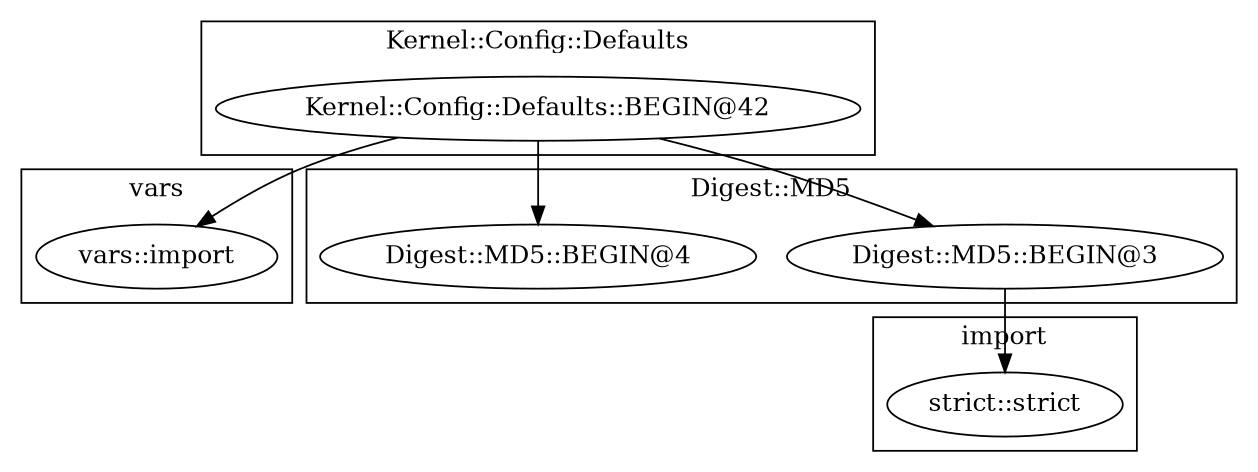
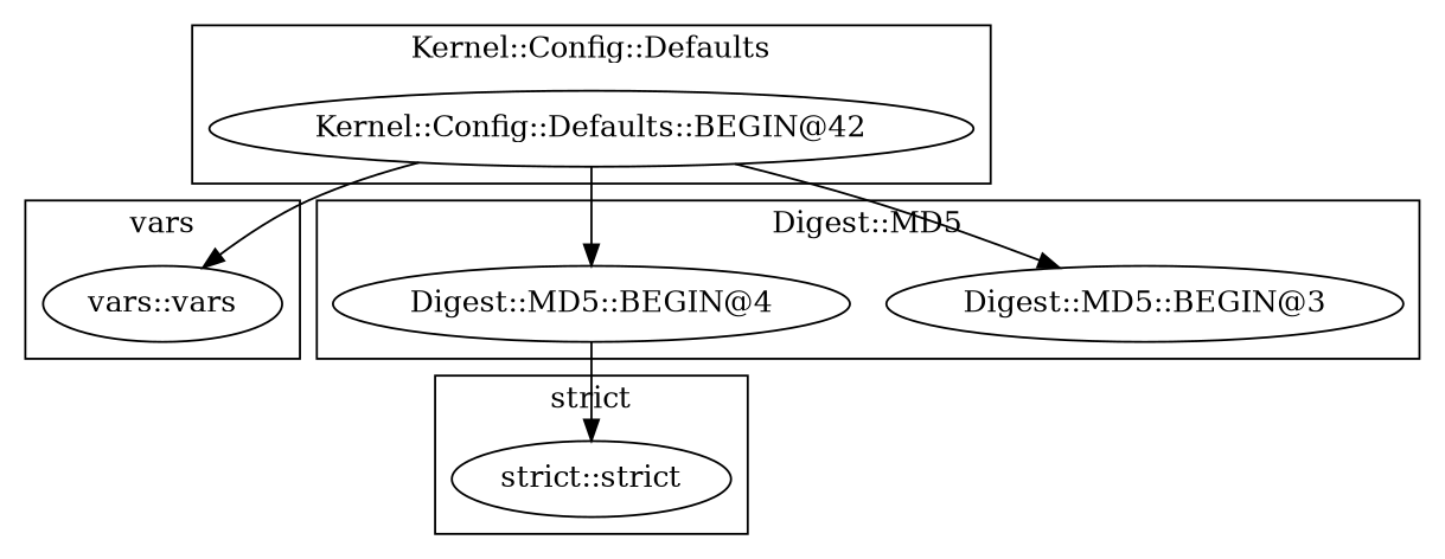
  digraph {
-   "vars::import"
+   "vars::import" [label="vars::vars"]
    n2 [label="strict::strict"]
    "Kernel::Config::Defaults::BEGIN@42"
    "Digest::MD5::BEGIN@3"
    "Digest::MD5::BEGIN@4"
    subgraph cluster_1 {
      label=vars
      "vars::import"
    }
    subgraph cluster_2 {
-     label=import
+     label="strict"
      n2
    }
    subgraph cluster_3 {
      label="Kernel::Config::Defaults"
      "Kernel::Config::Defaults::BEGIN@42"
    }
    subgraph cluster_4 {
      label="Digest::MD5"
      "Digest::MD5::BEGIN@3"
      "Digest::MD5::BEGIN@4"
    }
    "Kernel::Config::Defaults::BEGIN@42" -> "vars::import"
    "Kernel::Config::Defaults::BEGIN@42" -> "Digest::MD5::BEGIN@3"
    "Kernel::Config::Defaults::BEGIN@42" -> "Digest::MD5::BEGIN@4"
-   "Digest::MD5::BEGIN@3" -> n2
+   "Digest::MD5::BEGIN@4" -> n2
  }
